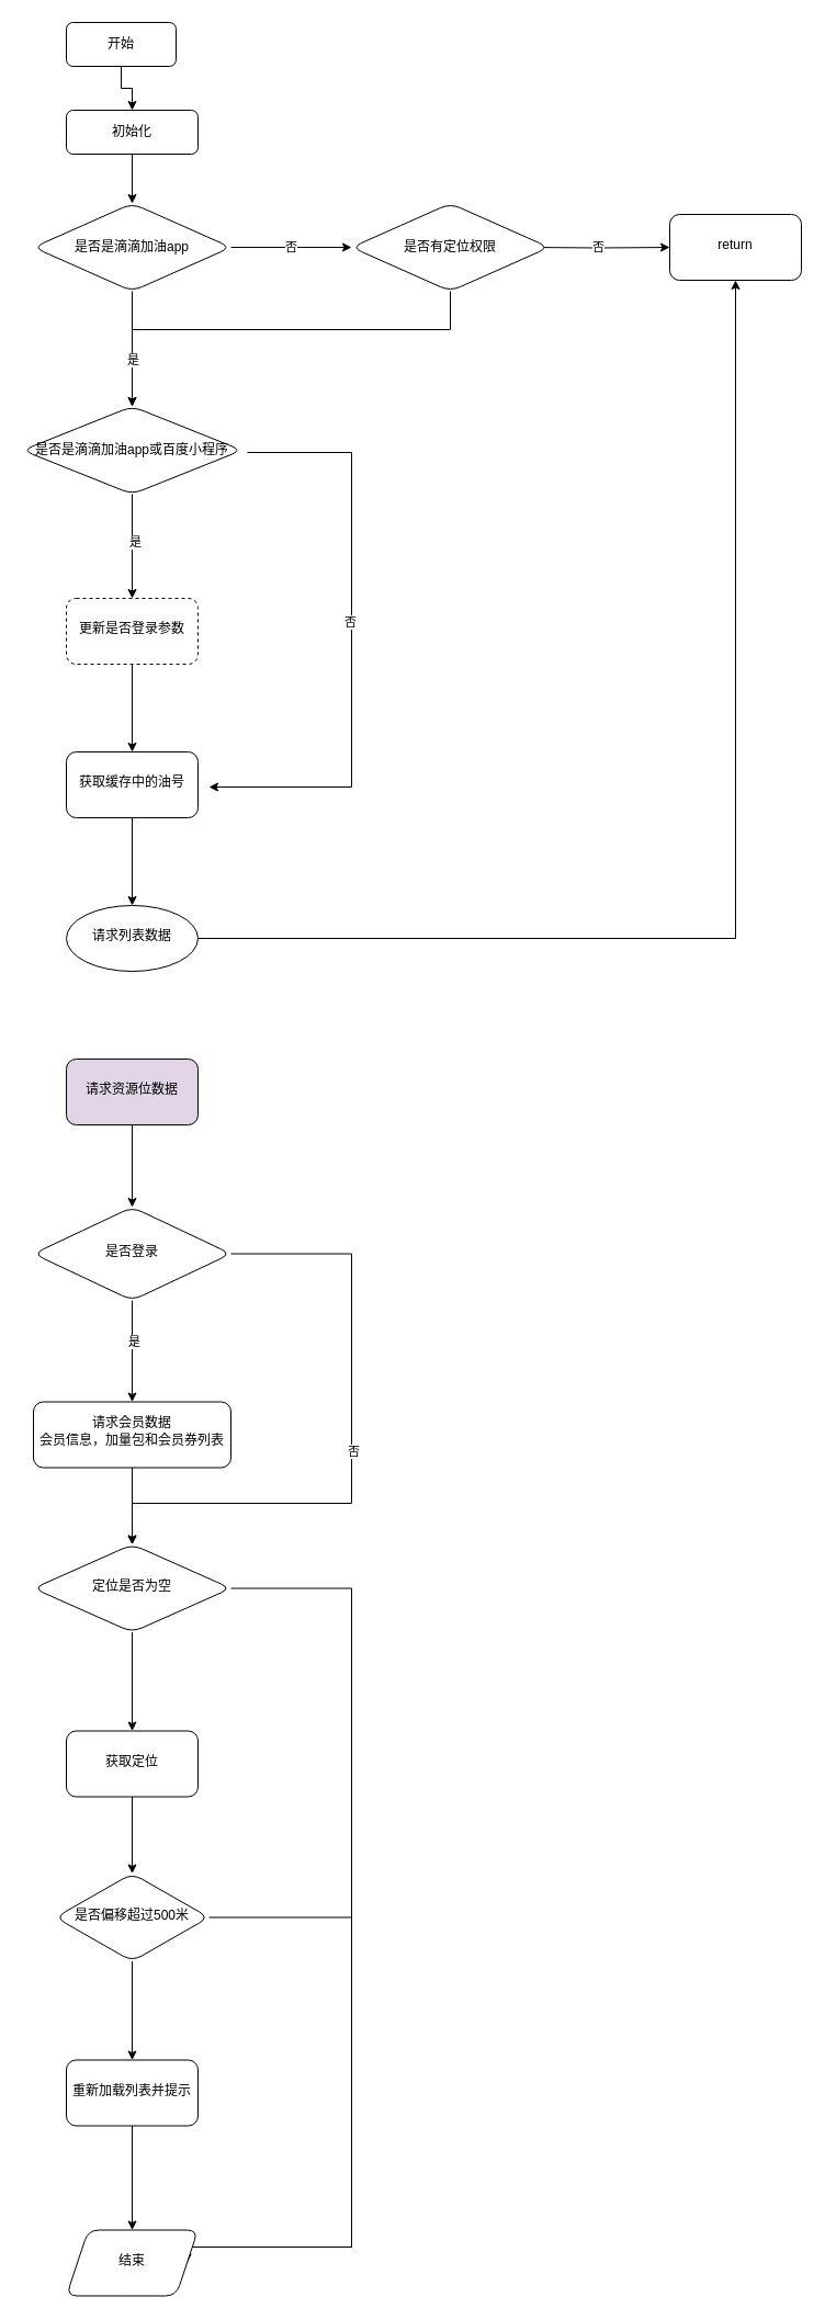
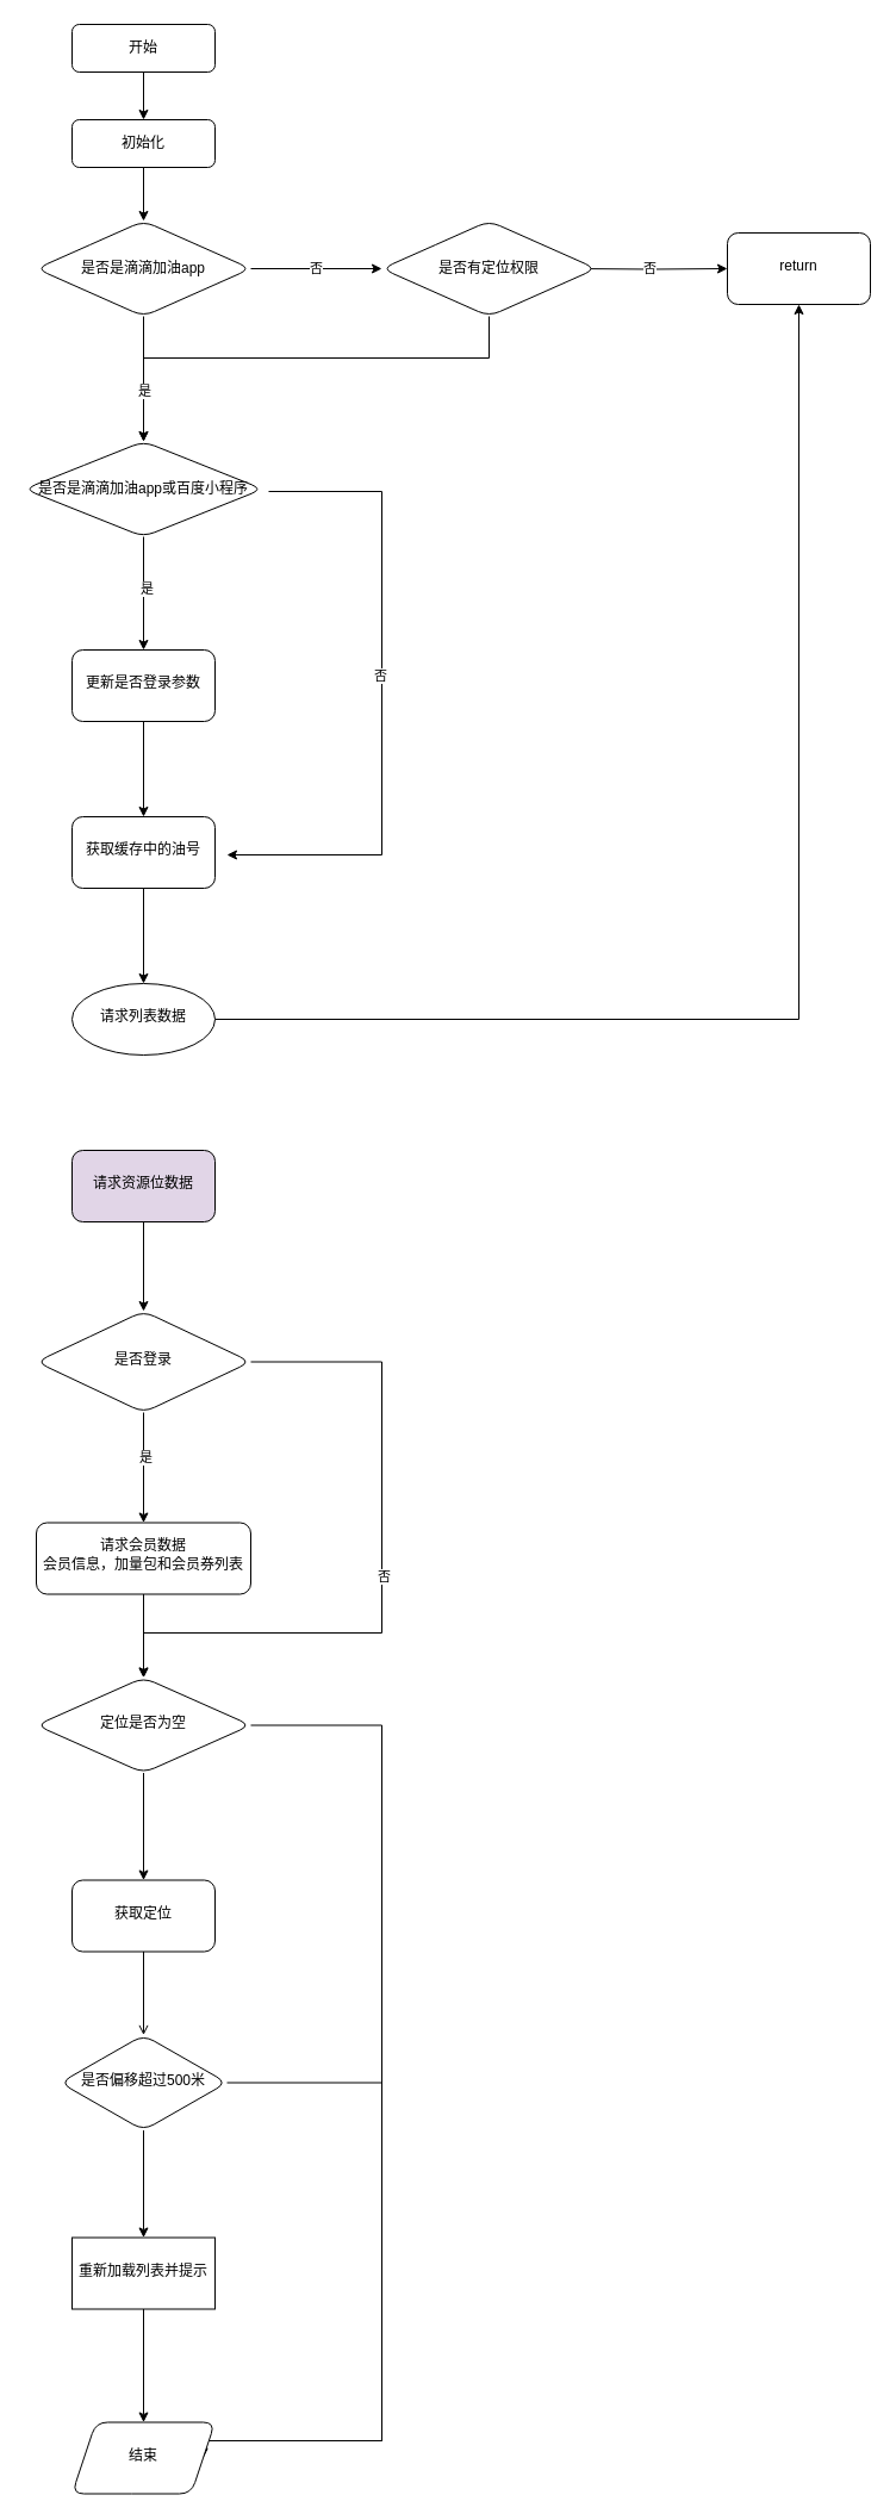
  <mxCell id="0" />
  <mxCell id="1" parent="0" />
  <mxCell id="2" style="edgeStyle=orthogonalEdgeStyle;rounded=0;orthogonalLoop=1;jettySize=auto;html=1;entryX=0.5;entryY=0;entryDx=0;entryDy=0;" parent="1" source="3" target="5" edge="1"><mxGeometry relative="1" as="geometry" /></mxCell>
- <mxCell id="3" value="开始" style="rounded=1;whiteSpace=wrap;html=1;fontSize=12;glass=0;strokeWidth=1;shadow=0;" parent="1" vertex="1"><mxGeometry x="60" y="20" width="100" height="40" as="geometry" /></mxCell>
+ <mxCell id="3" value="开始" style="rounded=1;whiteSpace=wrap;html=1;fontSize=12;glass=0;strokeWidth=1;shadow=0;" parent="1" vertex="1"><mxGeometry x="60" y="20" width="120" height="40" as="geometry" /></mxCell>
  <mxCell id="4" value="" style="edgeStyle=orthogonalEdgeStyle;rounded=0;orthogonalLoop=1;jettySize=auto;html=1;" parent="1" source="5" target="23" edge="1"><mxGeometry relative="1" as="geometry" /></mxCell>
  <mxCell id="5" value="初始化" style="rounded=1;whiteSpace=wrap;html=1;fontSize=12;glass=0;strokeWidth=1;shadow=0;" parent="1" vertex="1"><mxGeometry x="60" y="100" width="120" height="40" as="geometry" /></mxCell>
  <mxCell id="6" value="否" style="edgeStyle=orthogonalEdgeStyle;rounded=0;orthogonalLoop=1;jettySize=auto;html=1;" parent="1" target="7" edge="1"><mxGeometry x="0.011" relative="1" as="geometry"><mxPoint x="480" y="225" as="sourcePoint" /><mxPoint as="offset" /></mxGeometry></mxCell>
  <mxCell id="7" value="return" style="rounded=1;whiteSpace=wrap;html=1;shadow=0;strokeWidth=1;spacing=6;spacingTop=-4;" parent="1" vertex="1"><mxGeometry x="610" y="195" width="120" height="60" as="geometry" /></mxCell>
  <mxCell id="8" value="" style="edgeStyle=orthogonalEdgeStyle;rounded=0;orthogonalLoop=1;jettySize=auto;html=1;" parent="1" source="9" target="11" edge="1"><mxGeometry relative="1" as="geometry" /></mxCell>
- <mxCell id="9" value="更新是否登录参数" style="rounded=1;whiteSpace=wrap;html=1;shadow=0;strokeWidth=1;spacing=6;spacingTop=-4;dashed=1;" parent="1" vertex="1"><mxGeometry x="60" y="545" width="120" height="60" as="geometry" /></mxCell>
+ <mxCell id="9" value="更新是否登录参数" style="rounded=1;whiteSpace=wrap;html=1;shadow=0;strokeWidth=1;spacing=6;spacingTop=-4;" parent="1" vertex="1"><mxGeometry x="60" y="545" width="120" height="60" as="geometry" /></mxCell>
  <mxCell id="10" value="" style="edgeStyle=orthogonalEdgeStyle;rounded=0;orthogonalLoop=1;jettySize=auto;html=1;" parent="1" source="11" target="13" edge="1"><mxGeometry relative="1" as="geometry" /></mxCell>
  <mxCell id="11" value="获取缓存中的油号" style="rounded=1;whiteSpace=wrap;html=1;shadow=0;strokeWidth=1;spacing=6;spacingTop=-4;" parent="1" vertex="1"><mxGeometry x="60" y="685" width="120" height="60" as="geometry" /></mxCell>
  <mxCell id="12" value="" style="edgeStyle=orthogonalEdgeStyle;rounded=0;orthogonalLoop=1;jettySize=auto;html=1;" parent="1" source="13" target="7" edge="1"><mxGeometry relative="1" as="geometry" /></mxCell>
  <mxCell id="13" value="请求列表数据" style="ellipse;whiteSpace=wrap;html=1;shadow=0;strokeWidth=1;spacing=6;spacingTop=-4;" parent="1" vertex="1"><mxGeometry x="60" y="825" width="120" height="60" as="geometry" /></mxCell>
  <mxCell id="14" value="" style="edgeStyle=orthogonalEdgeStyle;rounded=0;orthogonalLoop=1;jettySize=auto;html=1;" parent="1" source="15" target="20" edge="1"><mxGeometry relative="1" as="geometry" /></mxCell>
  <mxCell id="15" value="请求资源位数据" style="rounded=1;whiteSpace=wrap;html=1;shadow=0;strokeWidth=1;spacing=6;spacingTop=-4;fillColor=#e1d5e7;" parent="1" vertex="1"><mxGeometry x="60" y="965" width="120" height="60" as="geometry" /></mxCell>
  <mxCell id="16" value="" style="edgeStyle=orthogonalEdgeStyle;rounded=0;orthogonalLoop=1;jettySize=auto;html=1;" parent="1" source="20" target="28" edge="1"><mxGeometry relative="1" as="geometry" /></mxCell>
  <mxCell id="17" value="是" style="edgeLabel;html=1;align=center;verticalAlign=middle;resizable=0;points=[];" parent="16" vertex="1" connectable="0"><mxGeometry x="-0.2" y="1" relative="1" as="geometry"><mxPoint as="offset" /></mxGeometry></mxCell>
  <mxCell id="18" style="edgeStyle=orthogonalEdgeStyle;rounded=0;orthogonalLoop=1;jettySize=auto;html=1;entryX=0.5;entryY=0;entryDx=0;entryDy=0;" parent="1" source="20" target="36" edge="1"><mxGeometry relative="1" as="geometry"><mxPoint x="250" y="1410" as="targetPoint" /><Array as="points"><mxPoint x="320" y="1143" /><mxPoint x="320" y="1370" /><mxPoint x="120" y="1370" /></Array></mxGeometry></mxCell>
  <mxCell id="19" value="否" style="edgeLabel;html=1;align=center;verticalAlign=middle;resizable=0;points=[];" parent="18" vertex="1" connectable="0"><mxGeometry x="0.004" y="1" relative="1" as="geometry"><mxPoint y="1" as="offset" /></mxGeometry></mxCell>
  <mxCell id="20" value="是否登录" style="rhombus;whiteSpace=wrap;html=1;rounded=1;shadow=0;strokeWidth=1;spacing=6;spacingTop=-4;" parent="1" vertex="1"><mxGeometry x="30" y="1100" width="180" height="85" as="geometry" /></mxCell>
  <mxCell id="21" value="否" style="edgeStyle=orthogonalEdgeStyle;rounded=0;orthogonalLoop=1;jettySize=auto;html=1;" parent="1" source="23" target="26" edge="1"><mxGeometry relative="1" as="geometry"><Array as="points"><mxPoint x="270" y="225" /><mxPoint x="270" y="225" /></Array></mxGeometry></mxCell>
  <mxCell id="22" style="edgeStyle=orthogonalEdgeStyle;rounded=0;orthogonalLoop=1;jettySize=auto;html=1;entryX=0.5;entryY=0;entryDx=0;entryDy=0;" parent="1" source="23" target="33" edge="1"><mxGeometry relative="1" as="geometry"><mxPoint x="120" y="360" as="targetPoint" /></mxGeometry></mxCell>
  <mxCell id="23" value="是否是滴滴加油app" style="rhombus;whiteSpace=wrap;html=1;rounded=1;glass=0;strokeWidth=1;shadow=0;" parent="1" vertex="1"><mxGeometry x="30" y="185" width="180" height="80" as="geometry" /></mxCell>
  <mxCell id="24" style="edgeStyle=orthogonalEdgeStyle;rounded=0;orthogonalLoop=1;jettySize=auto;html=1;entryX=0.5;entryY=0;entryDx=0;entryDy=0;" parent="1" source="26" target="33" edge="1"><mxGeometry relative="1" as="geometry"><Array as="points"><mxPoint x="410" y="300" /><mxPoint x="120" y="300" /></Array></mxGeometry></mxCell>
  <mxCell id="25" value="是" style="edgeLabel;html=1;align=center;verticalAlign=middle;resizable=0;points=[];" parent="24" vertex="1" connectable="0"><mxGeometry x="0.782" relative="1" as="geometry"><mxPoint as="offset" /></mxGeometry></mxCell>
  <mxCell id="26" value="是否有定位权限" style="rhombus;whiteSpace=wrap;html=1;rounded=1;glass=0;strokeWidth=1;shadow=0;" parent="1" vertex="1"><mxGeometry x="320" y="185" width="180" height="80" as="geometry" /></mxCell>
  <mxCell id="27" value="" style="edgeStyle=orthogonalEdgeStyle;rounded=0;orthogonalLoop=1;jettySize=auto;html=1;" parent="1" source="28" target="36" edge="1"><mxGeometry relative="1" as="geometry" /></mxCell>
  <mxCell id="28" value="请求会员数据&lt;div&gt;&lt;div style=&quot;font-family: Menlo, Monaco, &amp;quot;Courier New&amp;quot;, monospace; line-height: 18px; white-space: pre;&quot;&gt;会员信息，加量包和会员券列表&lt;/div&gt;&lt;/div&gt;" style="whiteSpace=wrap;html=1;rounded=1;shadow=0;strokeWidth=1;spacing=6;spacingTop=-4;" parent="1" vertex="1"><mxGeometry x="30" y="1277.5" width="180" height="60" as="geometry" /></mxCell>
  <mxCell id="29" style="edgeStyle=orthogonalEdgeStyle;rounded=0;orthogonalLoop=1;jettySize=auto;html=1;entryX=0.5;entryY=0;entryDx=0;entryDy=0;" parent="1" source="33" target="9" edge="1"><mxGeometry relative="1" as="geometry" /></mxCell>
  <mxCell id="30" value="是" style="edgeLabel;html=1;align=center;verticalAlign=middle;resizable=0;points=[];" parent="29" vertex="1" connectable="0"><mxGeometry x="-0.095" y="2" relative="1" as="geometry"><mxPoint as="offset" /></mxGeometry></mxCell>
  <mxCell id="31" style="edgeStyle=orthogonalEdgeStyle;rounded=0;orthogonalLoop=1;jettySize=auto;html=1;entryX=1;entryY=0.5;entryDx=0;entryDy=0;" parent="1" edge="1"><mxGeometry relative="1" as="geometry"><mxPoint x="225" y="412" as="sourcePoint" /><mxPoint x="190" y="717" as="targetPoint" /><Array as="points"><mxPoint x="320" y="412" /><mxPoint x="320" y="717" /></Array></mxGeometry></mxCell>
  <mxCell id="32" value="否" style="edgeLabel;html=1;align=center;verticalAlign=middle;resizable=0;points=[];" parent="31" vertex="1" connectable="0"><mxGeometry x="-0.06" y="-2" relative="1" as="geometry"><mxPoint as="offset" /></mxGeometry></mxCell>
  <mxCell id="33" value="是否是滴滴加油app&lt;span style=&quot;background-color: initial;&quot;&gt;或百度小程序&lt;/span&gt;" style="rhombus;whiteSpace=wrap;html=1;rounded=1;glass=0;strokeWidth=1;shadow=0;" parent="1" vertex="1"><mxGeometry x="20" y="370" width="200" height="80" as="geometry" /></mxCell>
  <mxCell id="34" value="" style="edgeStyle=orthogonalEdgeStyle;rounded=0;orthogonalLoop=1;jettySize=auto;html=1;" parent="1" source="36" target="38" edge="1"><mxGeometry relative="1" as="geometry" /></mxCell>
  <mxCell id="35" style="edgeStyle=orthogonalEdgeStyle;rounded=0;orthogonalLoop=1;jettySize=auto;html=1;entryX=1;entryY=0.5;entryDx=0;entryDy=0;" parent="1" source="36" target="44" edge="1"><mxGeometry relative="1" as="geometry"><mxPoint x="250" y="2030" as="targetPoint" /><Array as="points"><mxPoint x="320" y="1448" /><mxPoint x="320" y="2048" /></Array></mxGeometry></mxCell>
  <mxCell id="36" value="定位是否为空" style="rhombus;whiteSpace=wrap;html=1;rounded=1;shadow=0;strokeWidth=1;spacing=6;spacingTop=-4;" parent="1" vertex="1"><mxGeometry x="30" y="1407.5" width="180" height="80" as="geometry" /></mxCell>
- <mxCell id="37" value="" style="edgeStyle=orthogonalEdgeStyle;rounded=0;orthogonalLoop=1;jettySize=auto;html=1;" parent="1" source="38" target="41" edge="1"><mxGeometry relative="1" as="geometry" /></mxCell>
+ <mxCell id="37" value="" style="edgeStyle=orthogonalEdgeStyle;rounded=0;orthogonalLoop=1;jettySize=auto;html=1;endArrow=open;" parent="1" source="38" target="41" edge="1"><mxGeometry relative="1" as="geometry" /></mxCell>
  <mxCell id="38" value="获取定位" style="rounded=1;whiteSpace=wrap;html=1;shadow=0;strokeWidth=1;spacing=6;spacingTop=-4;" parent="1" vertex="1"><mxGeometry x="60" y="1577.5" width="120" height="60" as="geometry" /></mxCell>
  <mxCell id="39" value="" style="edgeStyle=orthogonalEdgeStyle;rounded=0;orthogonalLoop=1;jettySize=auto;html=1;" parent="1" source="41" target="43" edge="1"><mxGeometry relative="1" as="geometry" /></mxCell>
  <mxCell id="40" style="edgeStyle=orthogonalEdgeStyle;rounded=0;orthogonalLoop=1;jettySize=auto;html=1;entryX=1;entryY=0.5;entryDx=0;entryDy=0;" parent="1" source="41" target="44" edge="1"><mxGeometry relative="1" as="geometry"><Array as="points"><mxPoint x="320" y="1748" /><mxPoint x="320" y="2048" /></Array></mxGeometry></mxCell>
  <mxCell id="41" value="是否偏移超过500米" style="rhombus;whiteSpace=wrap;html=1;rounded=1;shadow=0;strokeWidth=1;spacing=6;spacingTop=-4;" parent="1" vertex="1"><mxGeometry x="50" y="1707.5" width="140" height="80" as="geometry" /></mxCell>
  <mxCell id="42" value="" style="edgeStyle=orthogonalEdgeStyle;rounded=0;orthogonalLoop=1;jettySize=auto;html=1;" parent="1" source="43" target="44" edge="1"><mxGeometry relative="1" as="geometry" /></mxCell>
- <mxCell id="43" value="重新加载列表并提示" style="whiteSpace=wrap;html=1;rounded=1;shadow=0;strokeWidth=1;spacing=6;spacingTop=-4;" parent="1" vertex="1"><mxGeometry x="60" y="1877.5" width="120" height="60" as="geometry" /></mxCell>
+ <mxCell id="43" value="重新加载列表并提示" style="whiteSpace=wrap;html=1;shadow=0;strokeWidth=1;spacing=6;spacingTop=-4;rounded=0;" parent="1" vertex="1"><mxGeometry x="60" y="1877.5" width="120" height="60" as="geometry" /></mxCell>
  <mxCell id="44" value="结束" style="shape=parallelogram;perimeter=parallelogramPerimeter;whiteSpace=wrap;html=1;fixedSize=1;rounded=1;shadow=0;strokeWidth=1;spacing=6;spacingTop=-4;" parent="1" vertex="1"><mxGeometry x="60" y="2032.5" width="120" height="60" as="geometry" /></mxCell>
